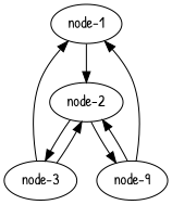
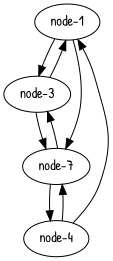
  strict digraph {
    fontname="Patrick Hand"
    node [fontname="Patrick Hand"]
    edge [fontname="Patrick Hand"]
    "node-1"
    "node-3"
-   "node-2"
-   "node-4" [label="node-9"]
+   "node-2" [label="node-7"]
+   "node-4"
+   "node-1" -> "node-3"
    "node-1" -> "node-2"
    "node-3" -> "node-1"
    "node-3" -> "node-2"
    "node-2" -> "node-3"
    "node-2" -> "node-4"
    "node-4" -> "node-1"
    "node-4" -> "node-2"
  }
